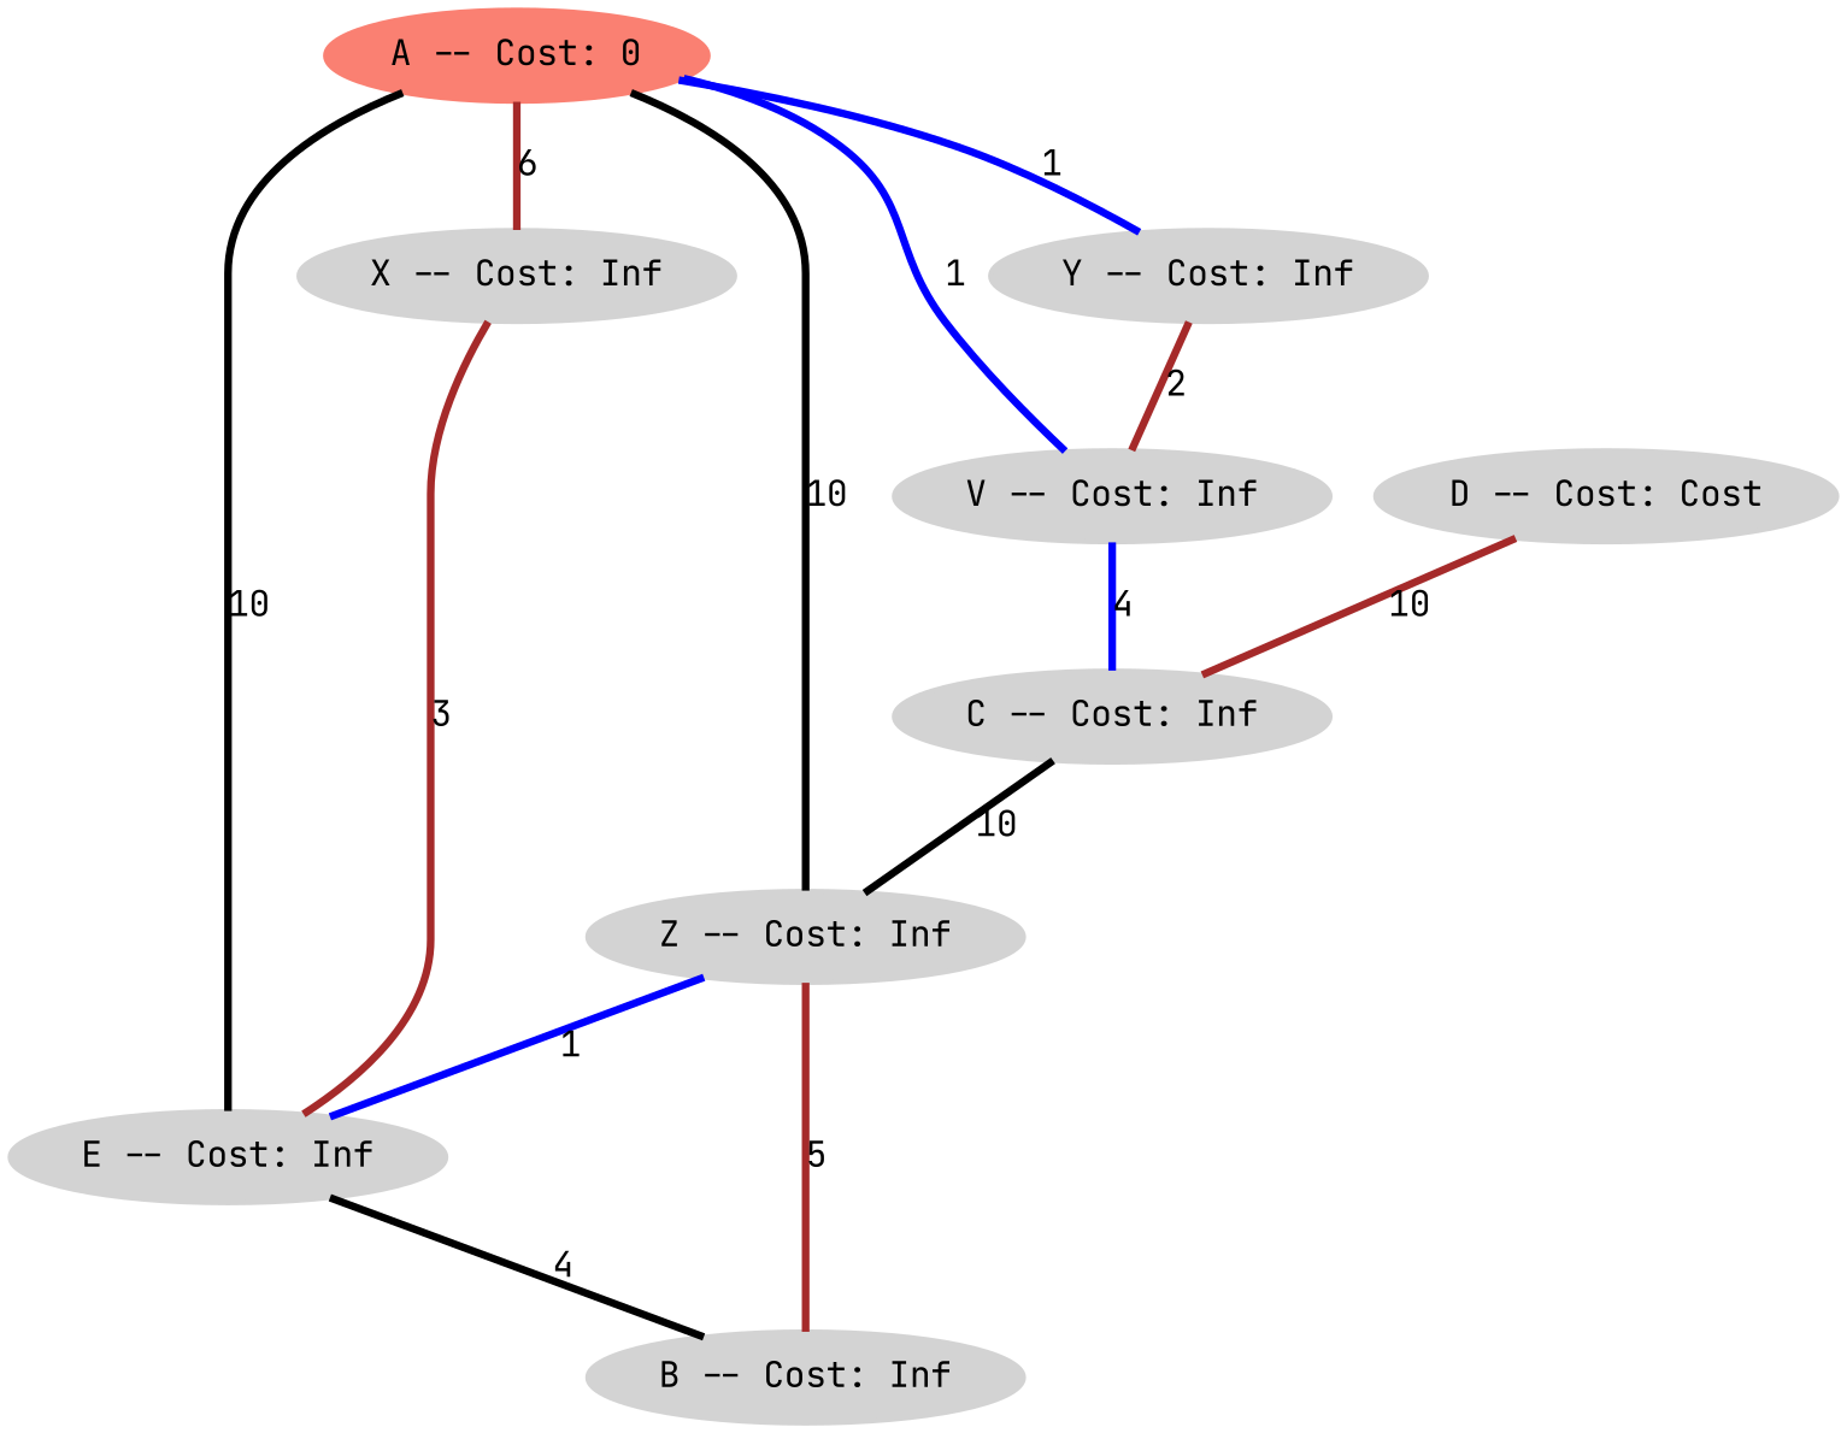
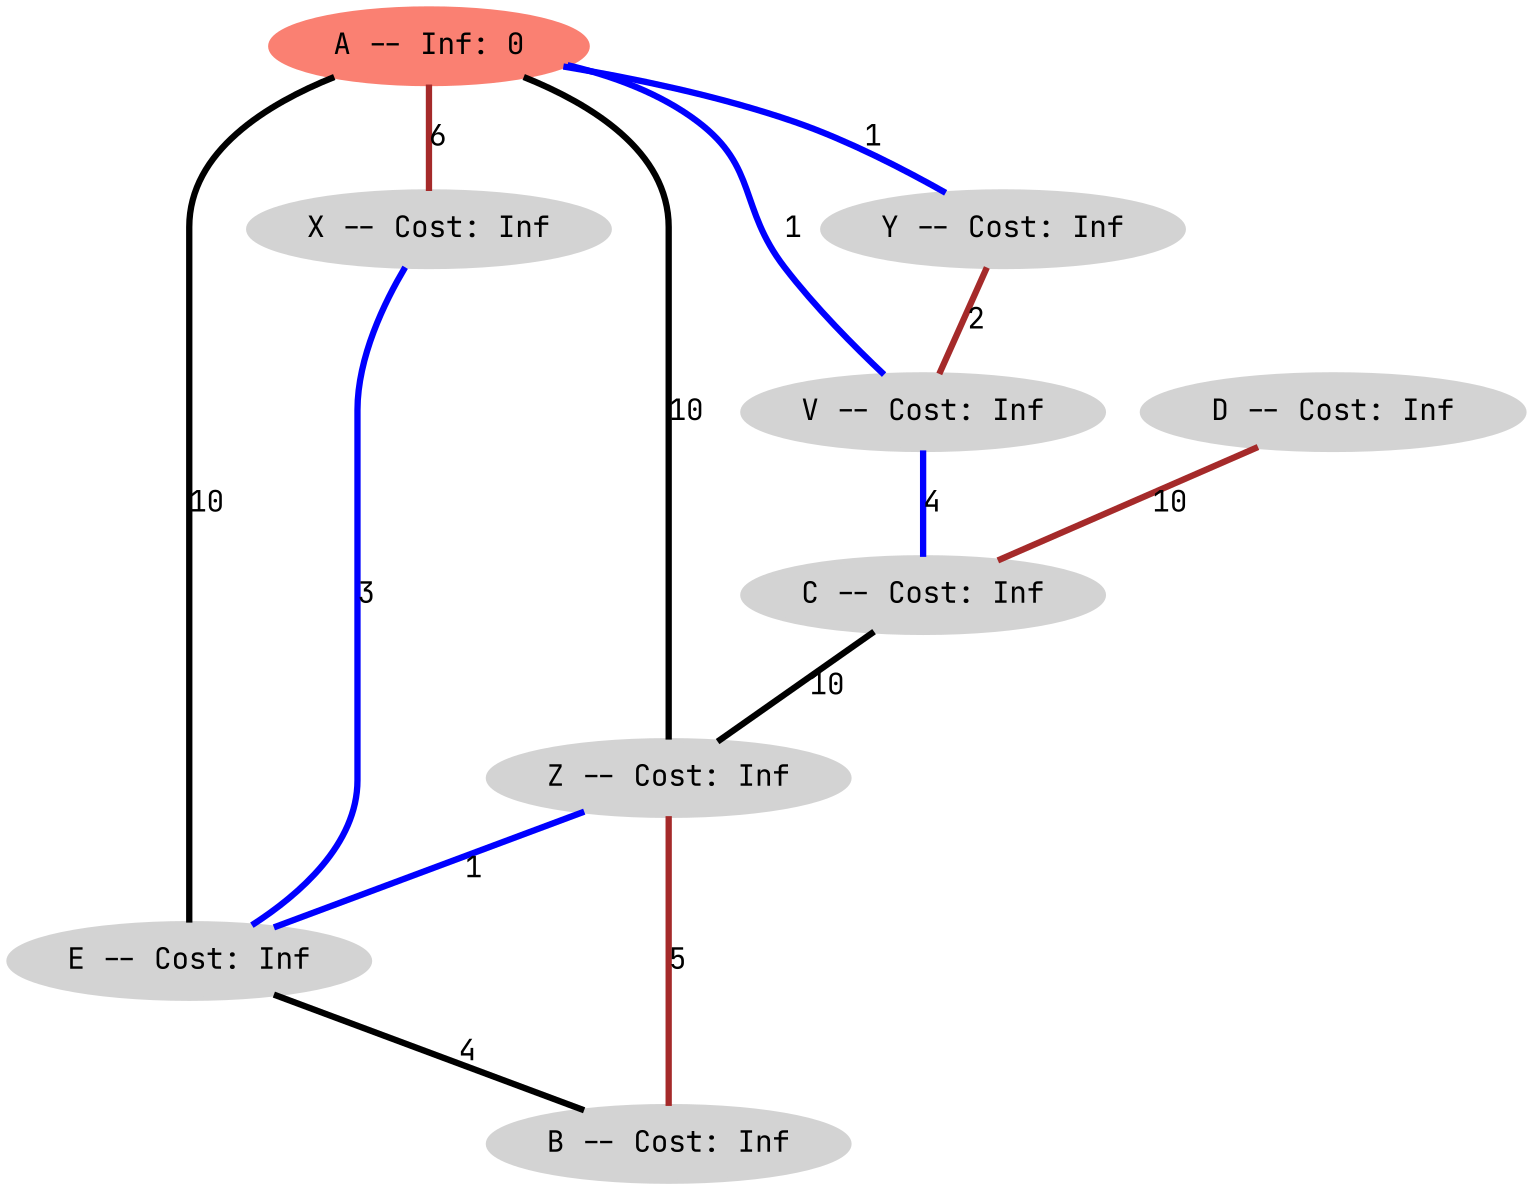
  graph {
    fontname="JetBrains Mono"
    node [color=lightgray fontname="JetBrains Mono" penwidth=2 style=filled]
    edge [color=blue fontname="JetBrains Mono" penwidth=3 weight=10]
-   n1 [color=salmon label="A -- Cost: 0" starting=true]
+   n1 [color=salmon label="A -- Inf: 0" starting=true]
    n2 [label="Y -- Cost: Inf"]
    n3 [label="X -- Cost: Inf"]
    n4 [label="E -- Cost: Inf"]
    n5 [label="V -- Cost: Inf"]
    n6 [label="Z -- Cost: Inf"]
    n7 [ending=true label="B -- Cost: Inf"]
    n8 [label="C -- Cost: Inf"]
-   n9 [label="D -- Cost: Cost"]
+   n9 [label="D -- Cost: Inf"]
    n1 -- n2 [label=1 weight=1]
    n1 -- n3 [color=brown label=6 weight=7]
    n1 -- n4 [color=black label=10]
    n1 -- n5 [label=1 weight=2]
    n1 -- n6 [color=black label=10]
    n2 -- n5 [color=brown label=2 weight=2]
-   n3 -- n4 [color=brown label=3 weight=3]
+   n3 -- n4 [label=3 weight=3]
    n4 -- n7 [color=black label=4 weight=4]
    n5 -- n8 [label=4 weight=4]
    n6 -- n4 [label=1 weight=1]
    n6 -- n7 [color=brown label=5 weight=5]
    n8 -- n6 [color=black label=10]
    n9 -- n8 [color=brown label=10]
  }
